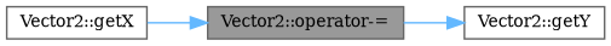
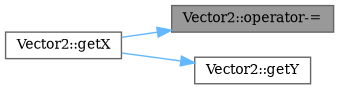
  digraph {
    fontname="DejaVu Serif"
    rankdir=LR
    node [color=grey40 fillcolor=white fontname="DejaVu Serif" fontsize=10 shape=box style=filled]
    edge [color=steelblue1 fontname="DejaVu Serif" fontsize=10 labelfontname=Helvetica labelfontsize=10 style=solid]
    n1 [color=gray40 fillcolor=grey60 fontcolor=black height=0.2 label="Vector2::operator-=" width=0.4]
    n2 [height=0.2 label="Vector2::getY" width=0.4]
    n3 [height=0.2 label="Vector2::getX" width=0.4]
-   n1 -> n2
+   n3 -> n2
    n3 -> n1
  }
